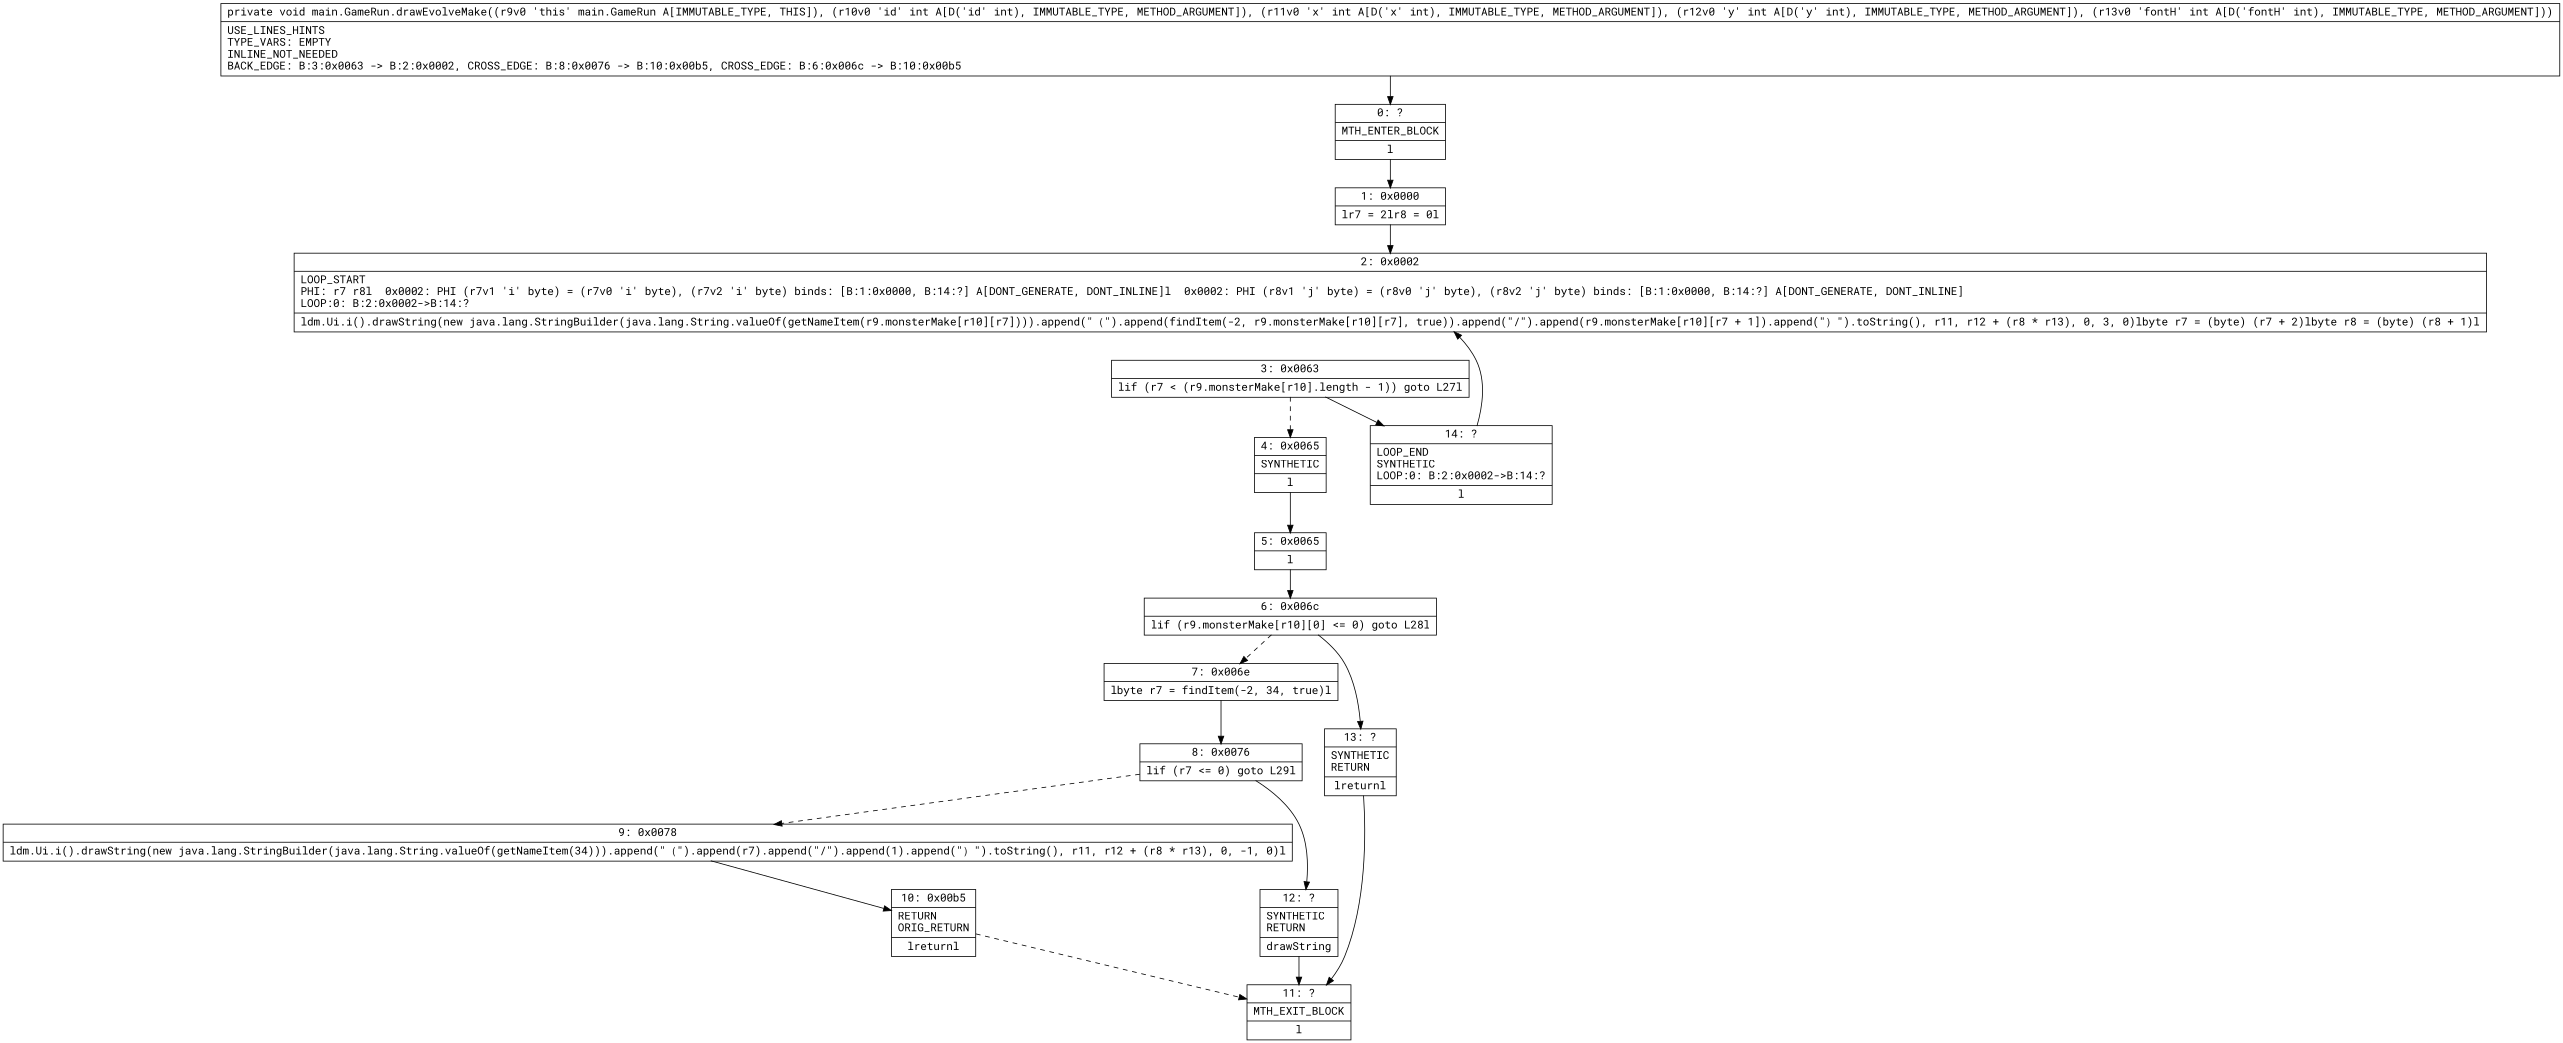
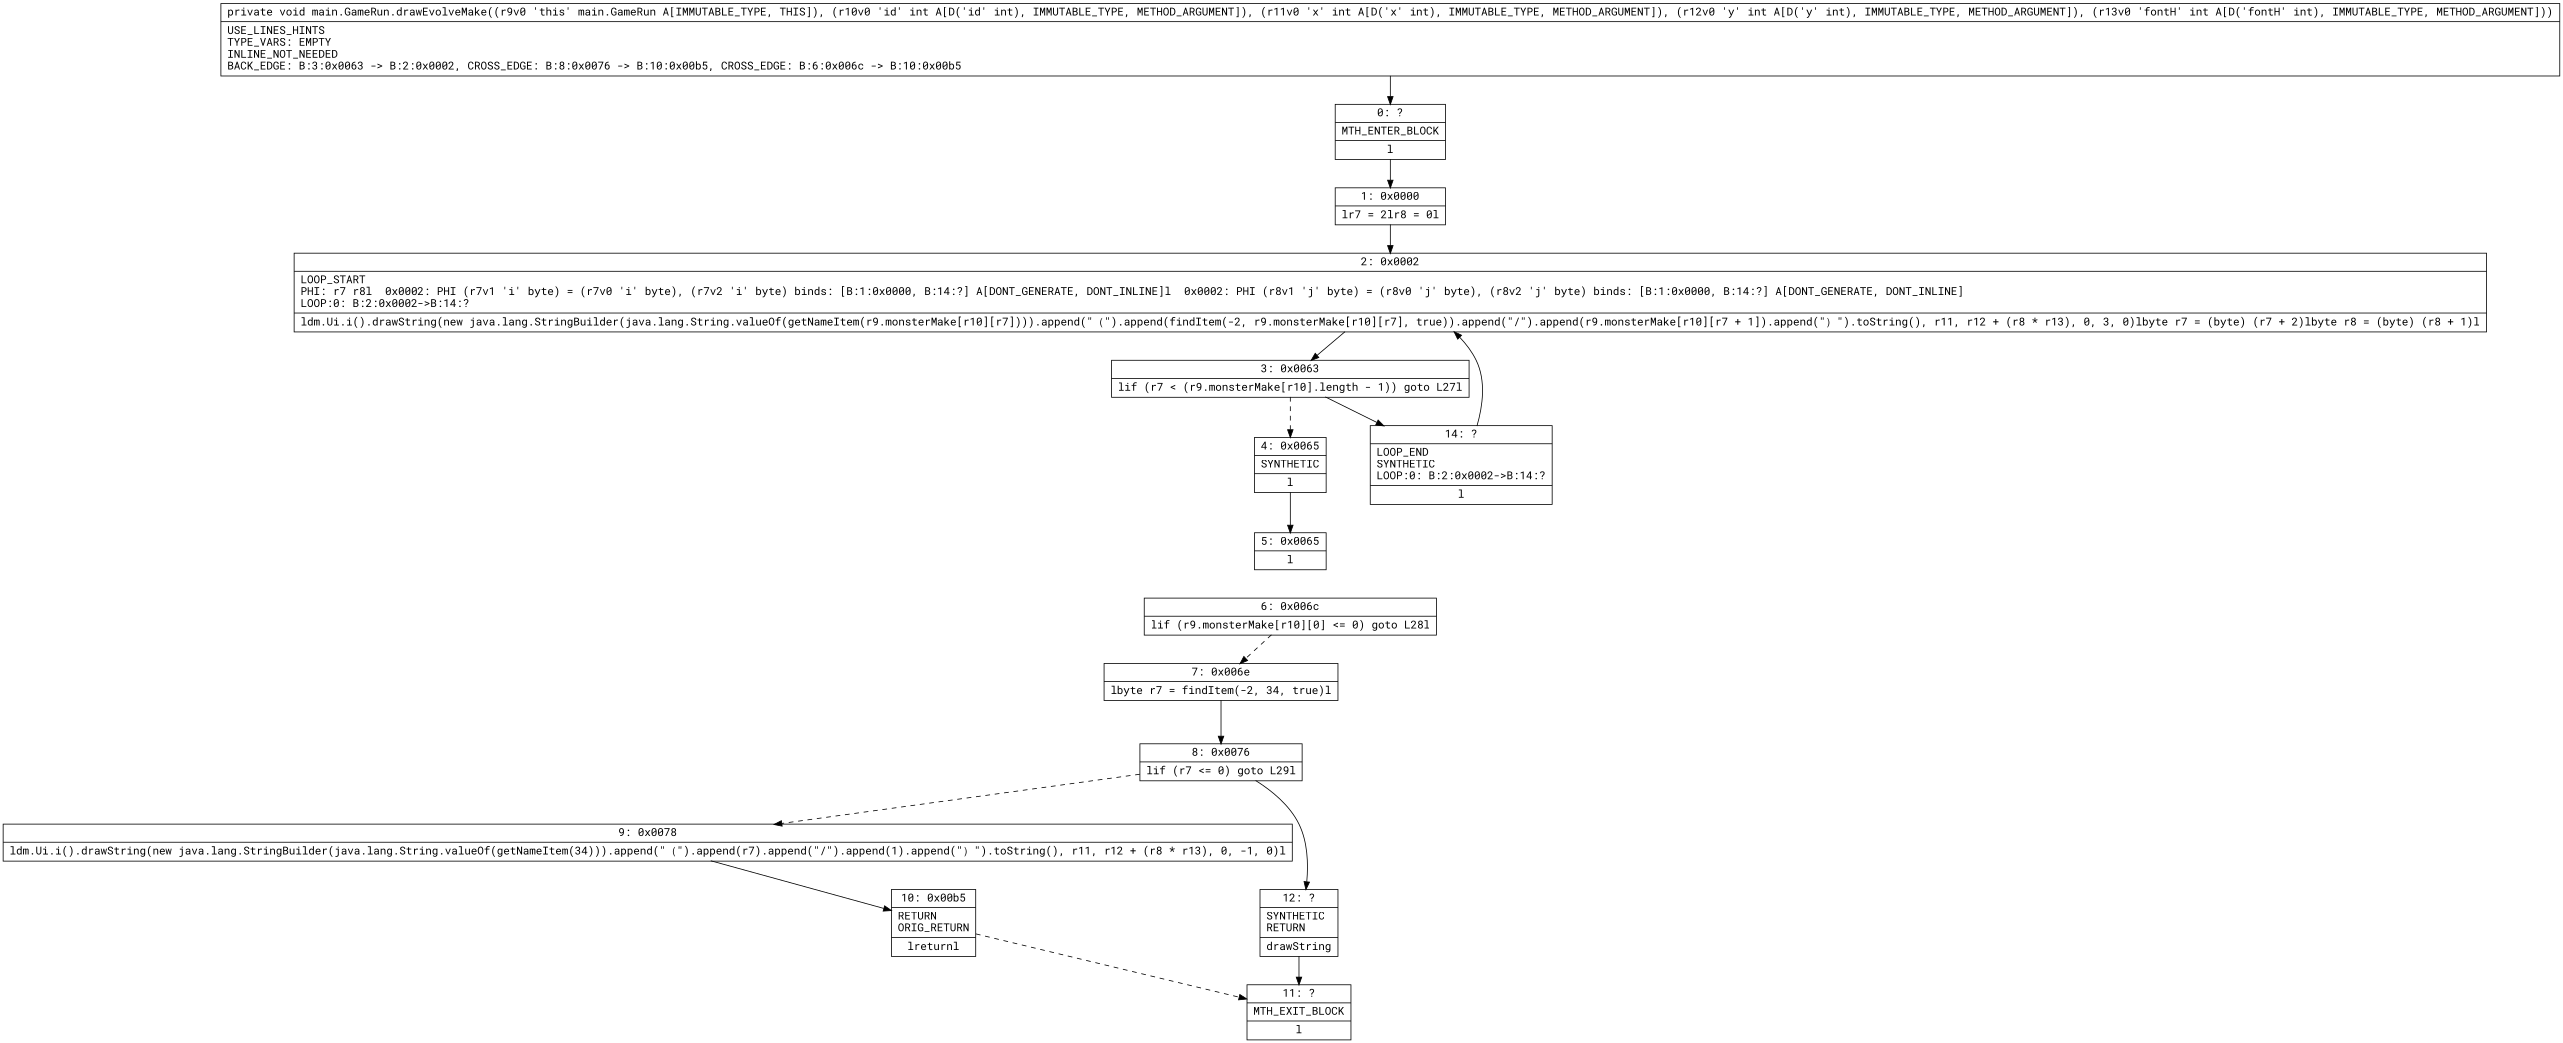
  digraph {
    fontname="Roboto Mono"
    node [fontname="Roboto Mono" shape=record]
    edge [fontname="Roboto Mono"]
    n1 [label="{0\:\ ?|MTH_ENTER_BLOCK\l|l}"]
    n2 [label="{1\:\ 0x0000|lr7 = 2lr8 = 0l}"]
    n3 [label="{2\:\ 0x0002|LOOP_START\lPHI: r7 r8l  0x0002: PHI (r7v1 'i' byte) = (r7v0 'i' byte), (r7v2 'i' byte) binds: [B:1:0x0000, B:14:?] A[DONT_GENERATE, DONT_INLINE]l  0x0002: PHI (r8v1 'j' byte) = (r8v0 'j' byte), (r8v2 'j' byte) binds: [B:1:0x0000, B:14:?] A[DONT_GENERATE, DONT_INLINE]\lLOOP:0: B:2:0x0002\-\>B:14:?\l|ldm.Ui.i().drawString(new java.lang.StringBuilder(java.lang.String.valueOf(getNameItem(r9.monsterMake[r10][r7]))).append(\"（\").append(findItem(\-2, r9.monsterMake[r10][r7], true)).append(\"\/\").append(r9.monsterMake[r10][r7 + 1]).append(\"）\").toString(), r11, r12 + (r8 * r13), 0, 3, 0)lbyte r7 = (byte) (r7 + 2)lbyte r8 = (byte) (r8 + 1)l}"]
    n4 [label="{3\:\ 0x0063|lif (r7 \< (r9.monsterMake[r10].length \- 1)) goto L27l}"]
    n5 [label="{4\:\ 0x0065|SYNTHETIC\l|l}"]
    n6 [label="{14\:\ ?|LOOP_END\lSYNTHETIC\lLOOP:0: B:2:0x0002\-\>B:14:?\l|l}"]
    n7 [label="{5\:\ 0x0065|l}"]
    n8 [label="{6\:\ 0x006c|lif (r9.monsterMake[r10][0] \<= 0) goto L28l}"]
    n9 [label="{7\:\ 0x006e|lbyte r7 = findItem(\-2, 34, true)l}"]
-   n10 [label="{13\:\ ?|SYNTHETIC\lRETURN\l|lreturnl}"]
    n11 [label="{8\:\ 0x0076|lif (r7 \<= 0) goto L29l}"]
    n12 [label="{11\:\ ?|MTH_EXIT_BLOCK\l|l}"]
    n13 [label="{9\:\ 0x0078|ldm.Ui.i().drawString(new java.lang.StringBuilder(java.lang.String.valueOf(getNameItem(34))).append(\"（\").append(r7).append(\"\/\").append(1).append(\"）\").toString(), r11, r12 + (r8 * r13), 0, \-1, 0)l}"]
    n14 [label="{12\:\ ?|SYNTHETIC\lRETURN\l|drawString}"]
    n15 [label="{10\:\ 0x00b5|RETURN\lORIG_RETURN\l|lreturnl}"]
    n16 [label="{private void main.GameRun.drawEvolveMake((r9v0 'this' main.GameRun A[IMMUTABLE_TYPE, THIS]), (r10v0 'id' int A[D('id' int), IMMUTABLE_TYPE, METHOD_ARGUMENT]), (r11v0 'x' int A[D('x' int), IMMUTABLE_TYPE, METHOD_ARGUMENT]), (r12v0 'y' int A[D('y' int), IMMUTABLE_TYPE, METHOD_ARGUMENT]), (r13v0 'fontH' int A[D('fontH' int), IMMUTABLE_TYPE, METHOD_ARGUMENT]))  | USE_LINES_HINTS\lTYPE_VARS: EMPTY\lINLINE_NOT_NEEDED\lBACK_EDGE: B:3:0x0063 \-\> B:2:0x0002, CROSS_EDGE: B:8:0x0076 \-\> B:10:0x00b5, CROSS_EDGE: B:6:0x006c \-\> B:10:0x00b5\l}"]
    n1 -> n2
    n2 -> n3
+   n3 -> n4
    n4 -> n5 [style=dashed]
    n4 -> n6
    n5 -> n7
    n6 -> n3
-   n7 -> n8
    n8 -> n9 [style=dashed]
-   n8 -> n10
    n9 -> n11
-   n10 -> n12
    n11 -> n13 [style=dashed]
    n11 -> n14
    n13 -> n15
    n14 -> n12
    n15 -> n12 [style=dashed]
    n16 -> n1
  }
